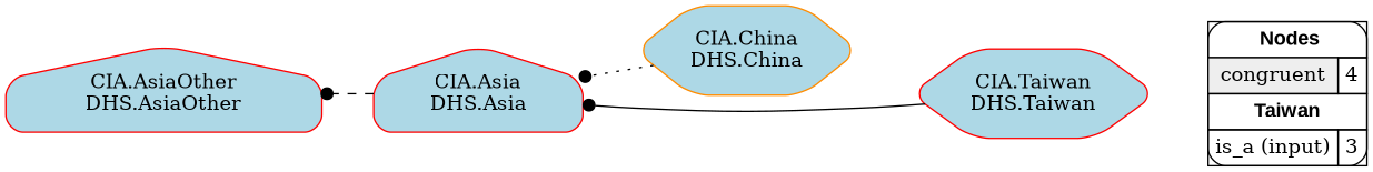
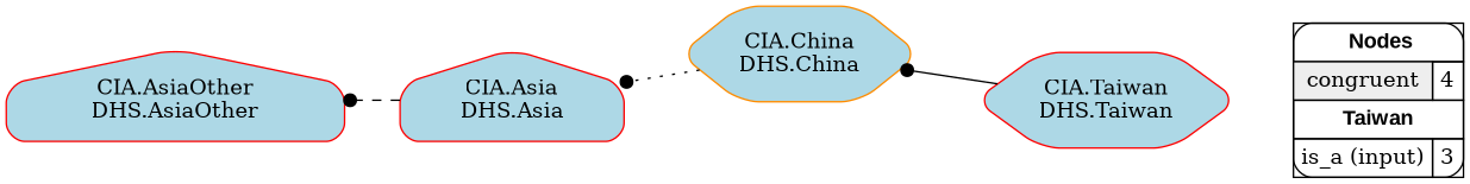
  digraph {
    fontname="DejaVu Serif"
    rankdir=RL
    node [fillcolor=lightblue fontname="DejaVu Serif" shape=hexagon style="filled,rounded" color=red]
    edge [arrowhead=dot color="#000000" constraint=true fontname="DejaVu Serif" penwidth=1]
    n1 [fillcolor=white label=<   <TABLE BORDER="0" CELLBORDER="1" CELLSPACING="0" CELLPADDING="4">  <TR> <TD COLSPAN="2"><font face="Arial Black"> Nodes</font></TD> </TR>  <TR>   <TD bgcolor="#EEEEEE" fontname="helvetica">congruent</TD>   <TD>4</TD>   </TR>  <TR> <TD COLSPAN="2"><font face = "Arial Black"> Taiwan </font></TD> </TR>  <TR>   <TD><font color ="#000000">is_a (input)</font></TD><TD>3</TD> </TR> </TABLE>   > margin=0 shape=box color=""]
    "CIA.China\nDHS.China" [color=darkorange]
    "CIA.Asia\nDHS.Asia" [shape=house]
    "CIA.AsiaOther\nDHS.AsiaOther" [shape=house]
    "CIA.Taiwan\nDHS.Taiwan"
    subgraph sub_1 {
      rank=source
      n1
    }
    "CIA.China\nDHS.China" -> "CIA.Asia\nDHS.Asia" [style=dotted]
    "CIA.Asia\nDHS.Asia" -> "CIA.AsiaOther\nDHS.AsiaOther" [style=dashed]
-   "CIA.Taiwan\nDHS.Taiwan" -> "CIA.Asia\nDHS.Asia" [style=solid]
+   "CIA.Taiwan\nDHS.Taiwan" -> "CIA.China\nDHS.China" [style=solid]
  }
